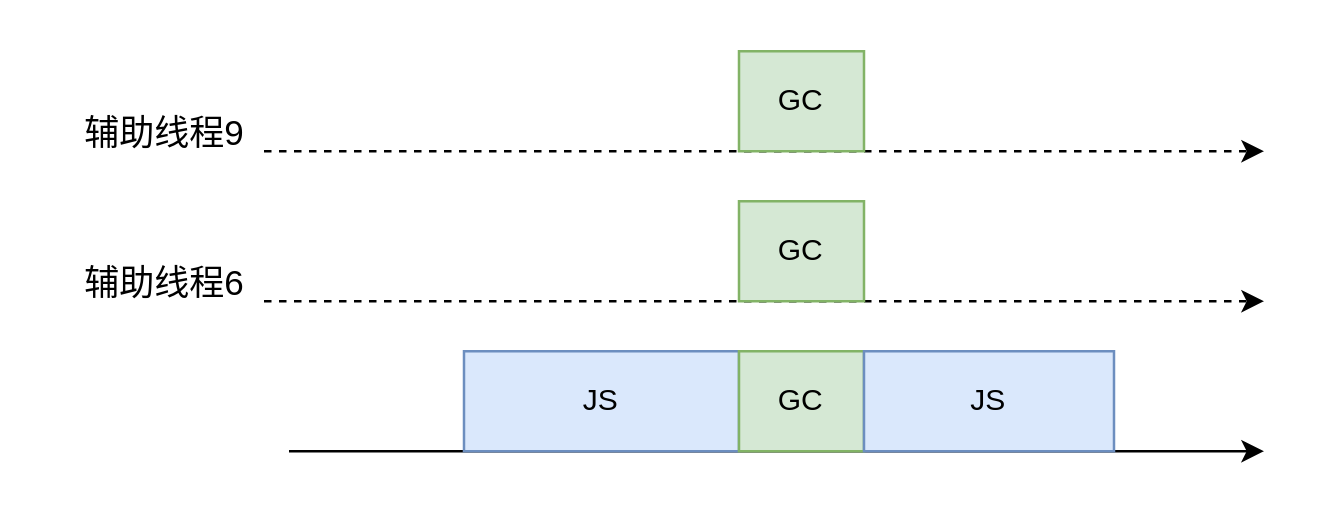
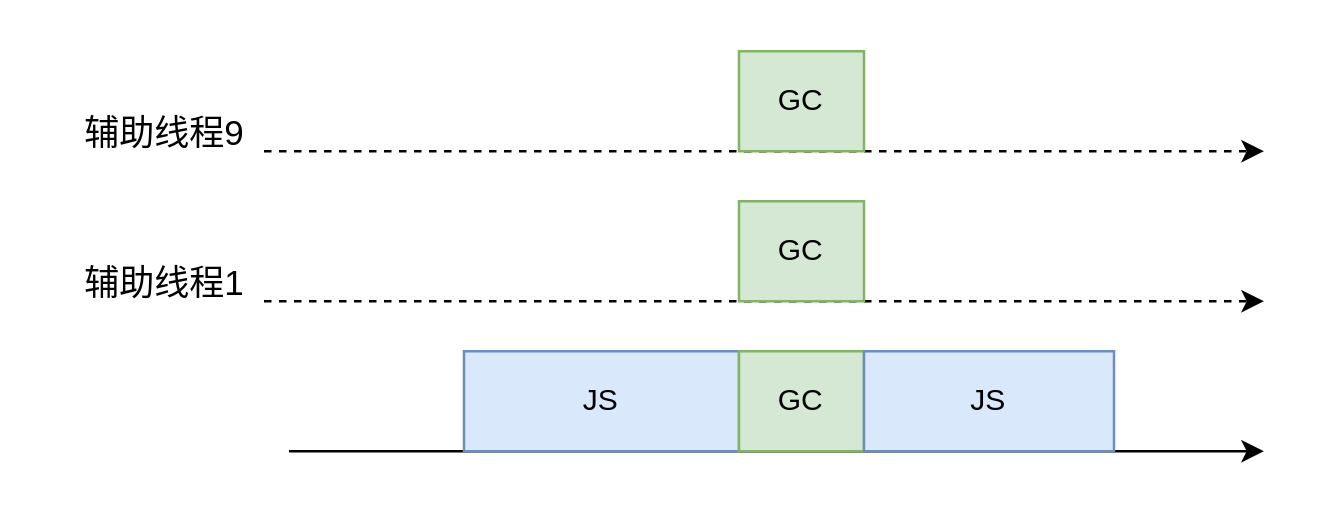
  <mxCell id="0" />
  <mxCell id="1" parent="0" />
  <mxCell id="2" value="" style="endArrow=classic;html=1;rounded=0;" edge="1" parent="1"><mxGeometry width="50" height="50" relative="1" as="geometry"><mxPoint x="115" y="180" as="sourcePoint" /><mxPoint x="505" y="180" as="targetPoint" /></mxGeometry></mxCell>
  <mxCell id="3" value="JS" style="rounded=0;whiteSpace=wrap;html=1;fillColor=#dae8fc;strokeColor=#6c8ebf;" vertex="1" parent="1"><mxGeometry x="185" y="140" width="110" height="40" as="geometry" /></mxCell>
  <mxCell id="4" value="GC" style="rounded=0;whiteSpace=wrap;html=1;fillColor=#d5e8d4;strokeColor=#82b366;" vertex="1" parent="1"><mxGeometry x="295" y="140" width="50" height="40" as="geometry" /></mxCell>
  <mxCell id="5" value="JS" style="rounded=0;whiteSpace=wrap;html=1;fillColor=#dae8fc;strokeColor=#6c8ebf;" vertex="1" parent="1"><mxGeometry x="345" y="140" width="100" height="40" as="geometry" /></mxCell>
  <mxCell id="6" value="" style="endArrow=classic;html=1;rounded=0;dashed=1;" edge="1" parent="1"><mxGeometry width="50" height="50" relative="1" as="geometry"><mxPoint x="105" y="120" as="sourcePoint" /><mxPoint x="505" y="120" as="targetPoint" /></mxGeometry></mxCell>
- <mxCell id="7" value="&lt;font style=&quot;font-size: 14px;&quot;&gt;辅助线程6&lt;/font&gt;" style="text;html=1;align=center;verticalAlign=middle;resizable=0;points=[];autosize=1;strokeColor=none;fillColor=none;" vertex="1" parent="1"><mxGeometry x="20" y="98" width="90" height="30" as="geometry" /></mxCell>
+ <mxCell id="7" value="&lt;font style=&quot;font-size: 14px;&quot;&gt;辅助线程1&lt;/font&gt;" style="text;html=1;align=center;verticalAlign=middle;resizable=0;points=[];autosize=1;strokeColor=none;fillColor=none;" vertex="1" parent="1"><mxGeometry x="20" y="98" width="90" height="30" as="geometry" /></mxCell>
  <mxCell id="8" value="GC" style="rounded=0;whiteSpace=wrap;html=1;fillColor=#d5e8d4;strokeColor=#82b366;" vertex="1" parent="1"><mxGeometry x="295" y="80" width="50" height="40" as="geometry" /></mxCell>
  <mxCell id="9" value="" style="endArrow=classic;html=1;rounded=0;dashed=1;" edge="1" parent="1"><mxGeometry width="50" height="50" relative="1" as="geometry"><mxPoint x="105" y="60" as="sourcePoint" /><mxPoint x="505" y="60" as="targetPoint" /></mxGeometry></mxCell>
  <mxCell id="10" value="&lt;font style=&quot;font-size: 14px;&quot;&gt;辅助线程9&lt;/font&gt;" style="text;html=1;align=center;verticalAlign=middle;resizable=0;points=[];autosize=1;strokeColor=none;fillColor=none;" vertex="1" parent="1"><mxGeometry x="20" y="38" width="90" height="30" as="geometry" /></mxCell>
  <mxCell id="11" value="GC" style="rounded=0;whiteSpace=wrap;html=1;fillColor=#d5e8d4;strokeColor=#82b366;" vertex="1" parent="1"><mxGeometry x="295" y="20" width="50" height="40" as="geometry" /></mxCell>
